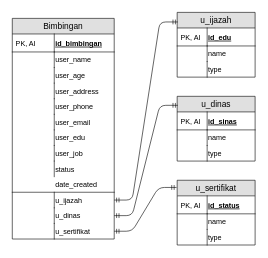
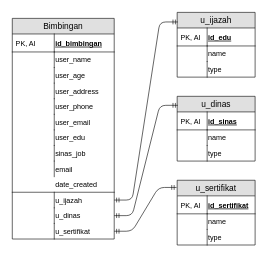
  <mxCell id="0" />
  <mxCell id="1" parent="0" />
  <mxCell id="2" value="Bimbingan" style="swimlane;fontStyle=0;childLayout=stackLayout;horizontal=1;startSize=26;fillColor=#e0e0e0;horizontalStack=0;resizeParent=1;resizeParentMax=0;resizeLast=0;collapsible=1;marginBottom=0;swimlaneFillColor=#ffffff;align=center;fontSize=14;" vertex="1" parent="1"><mxGeometry x="20" y="30" width="170" height="368" as="geometry" /></mxCell>
  <mxCell id="3" value="id_bimbingan" style="shape=partialRectangle;top=0;left=0;right=0;bottom=1;align=left;verticalAlign=middle;fillColor=none;spacingLeft=70;spacingRight=4;overflow=hidden;rotatable=0;points=[[0,0.5],[1,0.5]];portConstraint=eastwest;dropTarget=0;fontStyle=5;fontSize=12;part=1;" vertex="1" parent="2"><mxGeometry y="26" width="170" height="30" as="geometry" /></mxCell>
  <mxCell id="4" value="PK, AI" style="shape=partialRectangle;top=0;left=0;bottom=0;fillColor=none;align=left;verticalAlign=middle;spacingLeft=4;spacingRight=4;overflow=hidden;rotatable=0;points=[];portConstraint=eastwest;part=1;fontSize=12;" vertex="1" connectable="0" parent="3"><mxGeometry width="70" height="30" as="geometry" /></mxCell>
  <mxCell id="5" value="user_name" style="shape=partialRectangle;top=0;left=0;right=0;bottom=0;align=left;verticalAlign=top;fillColor=none;spacingLeft=70;spacingRight=4;overflow=hidden;rotatable=0;points=[[0,0.5],[1,0.5]];portConstraint=eastwest;dropTarget=0;fontSize=12;" vertex="1" parent="2"><mxGeometry y="56" width="170" height="26" as="geometry" /></mxCell>
  <mxCell id="6" value="" style="shape=partialRectangle;top=0;left=0;bottom=0;fillColor=none;align=left;verticalAlign=top;spacingLeft=4;spacingRight=4;overflow=hidden;rotatable=0;points=[];portConstraint=eastwest;part=1;fontSize=12;" vertex="1" connectable="0" parent="5"><mxGeometry width="70" height="26" as="geometry" /></mxCell>
  <mxCell id="7" value="user_age" style="shape=partialRectangle;top=0;left=0;right=0;bottom=0;align=left;verticalAlign=top;fillColor=none;spacingLeft=70;spacingRight=4;overflow=hidden;rotatable=0;points=[[0,0.5],[1,0.5]];portConstraint=eastwest;dropTarget=0;fontSize=12;" vertex="1" parent="2"><mxGeometry y="82" width="170" height="26" as="geometry" /></mxCell>
  <mxCell id="8" value="" style="shape=partialRectangle;top=0;left=0;bottom=0;fillColor=none;align=left;verticalAlign=top;spacingLeft=4;spacingRight=4;overflow=hidden;rotatable=0;points=[];portConstraint=eastwest;part=1;fontSize=12;" vertex="1" connectable="0" parent="7"><mxGeometry width="70" height="26" as="geometry" /></mxCell>
  <mxCell id="9" value="user_address" style="shape=partialRectangle;top=0;left=0;right=0;bottom=0;align=left;verticalAlign=top;fillColor=none;spacingLeft=70;spacingRight=4;overflow=hidden;rotatable=0;points=[[0,0.5],[1,0.5]];portConstraint=eastwest;dropTarget=0;fontSize=12;" vertex="1" parent="2"><mxGeometry y="108" width="170" height="26" as="geometry" /></mxCell>
  <mxCell id="10" value="" style="shape=partialRectangle;top=0;left=0;bottom=0;fillColor=none;align=left;verticalAlign=top;spacingLeft=4;spacingRight=4;overflow=hidden;rotatable=0;points=[];portConstraint=eastwest;part=1;fontSize=12;" vertex="1" connectable="0" parent="9"><mxGeometry width="70" height="26" as="geometry" /></mxCell>
  <mxCell id="11" value="user_phone" style="shape=partialRectangle;top=0;left=0;right=0;bottom=0;align=left;verticalAlign=top;fillColor=none;spacingLeft=70;spacingRight=4;overflow=hidden;rotatable=0;points=[[0,0.5],[1,0.5]];portConstraint=eastwest;dropTarget=0;fontSize=12;" vertex="1" parent="2"><mxGeometry y="134" width="170" height="26" as="geometry" /></mxCell>
  <mxCell id="12" value="" style="shape=partialRectangle;top=0;left=0;bottom=0;fillColor=none;align=left;verticalAlign=top;spacingLeft=4;spacingRight=4;overflow=hidden;rotatable=0;points=[];portConstraint=eastwest;part=1;fontSize=12;" vertex="1" connectable="0" parent="11"><mxGeometry width="70" height="26" as="geometry" /></mxCell>
  <mxCell id="13" value="user_email" style="shape=partialRectangle;top=0;left=0;right=0;bottom=0;align=left;verticalAlign=top;fillColor=none;spacingLeft=70;spacingRight=4;overflow=hidden;rotatable=0;points=[[0,0.5],[1,0.5]];portConstraint=eastwest;dropTarget=0;fontSize=12;" vertex="1" parent="2"><mxGeometry y="160" width="170" height="26" as="geometry" /></mxCell>
  <mxCell id="14" value="" style="shape=partialRectangle;top=0;left=0;bottom=0;fillColor=none;align=left;verticalAlign=top;spacingLeft=4;spacingRight=4;overflow=hidden;rotatable=0;points=[];portConstraint=eastwest;part=1;fontSize=12;" vertex="1" connectable="0" parent="13"><mxGeometry width="70" height="26" as="geometry" /></mxCell>
  <mxCell id="15" value="user_edu" style="shape=partialRectangle;top=0;left=0;right=0;bottom=0;align=left;verticalAlign=top;fillColor=none;spacingLeft=70;spacingRight=4;overflow=hidden;rotatable=0;points=[[0,0.5],[1,0.5]];portConstraint=eastwest;dropTarget=0;fontSize=12;" vertex="1" parent="2"><mxGeometry y="186" width="170" height="26" as="geometry" /></mxCell>
  <mxCell id="16" value="" style="shape=partialRectangle;top=0;left=0;bottom=0;fillColor=none;align=left;verticalAlign=top;spacingLeft=4;spacingRight=4;overflow=hidden;rotatable=0;points=[];portConstraint=eastwest;part=1;fontSize=12;" vertex="1" connectable="0" parent="15"><mxGeometry width="70" height="26" as="geometry" /></mxCell>
- <mxCell id="17" value="user_job" style="shape=partialRectangle;top=0;left=0;right=0;bottom=0;align=left;verticalAlign=top;fillColor=none;spacingLeft=70;spacingRight=4;overflow=hidden;rotatable=0;points=[[0,0.5],[1,0.5]];portConstraint=eastwest;dropTarget=0;fontSize=12;" vertex="1" parent="2"><mxGeometry y="212" width="170" height="26" as="geometry" /></mxCell>
+ <mxCell id="17" value="sinas_job" style="shape=partialRectangle;top=0;left=0;right=0;bottom=0;align=left;verticalAlign=top;fillColor=none;spacingLeft=70;spacingRight=4;overflow=hidden;rotatable=0;points=[[0,0.5],[1,0.5]];portConstraint=eastwest;dropTarget=0;fontSize=12;" vertex="1" parent="2"><mxGeometry y="212" width="170" height="26" as="geometry" /></mxCell>
  <mxCell id="18" value="" style="shape=partialRectangle;top=0;left=0;bottom=0;fillColor=none;align=left;verticalAlign=top;spacingLeft=4;spacingRight=4;overflow=hidden;rotatable=0;points=[];portConstraint=eastwest;part=1;fontSize=12;" vertex="1" connectable="0" parent="17"><mxGeometry width="70" height="26" as="geometry" /></mxCell>
- <mxCell id="19" value="status" style="shape=partialRectangle;top=0;left=0;right=0;bottom=0;align=left;verticalAlign=top;fillColor=none;spacingLeft=70;spacingRight=4;overflow=hidden;rotatable=0;points=[[0,0.5],[1,0.5]];portConstraint=eastwest;dropTarget=0;fontSize=12;" vertex="1" parent="2"><mxGeometry y="238" width="170" height="26" as="geometry" /></mxCell>
+ <mxCell id="19" value="email" style="shape=partialRectangle;top=0;left=0;right=0;bottom=0;align=left;verticalAlign=top;fillColor=none;spacingLeft=70;spacingRight=4;overflow=hidden;rotatable=0;points=[[0,0.5],[1,0.5]];portConstraint=eastwest;dropTarget=0;fontSize=12;" vertex="1" parent="2"><mxGeometry y="238" width="170" height="26" as="geometry" /></mxCell>
  <mxCell id="20" value="" style="shape=partialRectangle;top=0;left=0;bottom=0;fillColor=none;align=left;verticalAlign=top;spacingLeft=4;spacingRight=4;overflow=hidden;rotatable=0;points=[];portConstraint=eastwest;part=1;fontSize=12;" vertex="1" connectable="0" parent="19"><mxGeometry width="70" height="26" as="geometry" /></mxCell>
  <mxCell id="21" value="date_created" style="shape=partialRectangle;top=0;left=0;right=0;bottom=0;align=left;verticalAlign=top;fillColor=none;spacingLeft=70;spacingRight=4;overflow=hidden;rotatable=0;points=[[0,0.5],[1,0.5]];portConstraint=eastwest;dropTarget=0;fontSize=12;" vertex="1" parent="2"><mxGeometry y="264" width="170" height="26" as="geometry" /></mxCell>
  <mxCell id="22" value="u_ijazah" style="shape=partialRectangle;top=1;left=0;right=0;bottom=0;align=left;verticalAlign=middle;fillColor=none;spacingLeft=70;spacingRight=4;overflow=hidden;rotatable=0;points=[[0,0.5],[1,0.5]];portConstraint=eastwest;dropTarget=0;fontSize=12;part=0;" vertex="1" parent="2"><mxGeometry y="290" width="170" height="26" as="geometry" /></mxCell>
  <mxCell id="23" value="" style="shape=partialRectangle;top=0;left=0;bottom=0;fillColor=none;align=left;verticalAlign=top;spacingLeft=4;spacingRight=4;overflow=hidden;rotatable=0;points=[];portConstraint=eastwest;part=1;fontSize=12;" vertex="1" connectable="0" parent="22"><mxGeometry width="70" height="26" as="geometry" /></mxCell>
  <mxCell id="24" value="u_dinas" style="shape=partialRectangle;top=0;left=0;right=0;bottom=0;align=left;verticalAlign=middle;fillColor=none;spacingLeft=70;spacingRight=4;overflow=hidden;rotatable=0;points=[[0,0.5],[1,0.5]];portConstraint=eastwest;dropTarget=0;fontSize=12;part=0;" vertex="1" parent="2"><mxGeometry y="316" width="170" height="26" as="geometry" /></mxCell>
  <mxCell id="25" value="" style="shape=partialRectangle;top=0;left=0;bottom=0;fillColor=none;align=left;verticalAlign=top;spacingLeft=4;spacingRight=4;overflow=hidden;rotatable=0;points=[];portConstraint=eastwest;part=1;fontSize=12;" vertex="1" connectable="0" parent="24"><mxGeometry width="70" height="26" as="geometry" /></mxCell>
  <mxCell id="26" value="u_sertifikat" style="shape=partialRectangle;top=0;left=0;right=0;bottom=0;align=left;verticalAlign=middle;fillColor=none;spacingLeft=70;spacingRight=4;overflow=hidden;rotatable=0;points=[[0,0.5],[1,0.5]];portConstraint=eastwest;dropTarget=0;fontSize=12;part=0;" vertex="1" parent="2"><mxGeometry y="342" width="170" height="26" as="geometry" /></mxCell>
  <mxCell id="27" value="" style="shape=partialRectangle;top=0;left=0;bottom=0;fillColor=none;align=left;verticalAlign=top;spacingLeft=4;spacingRight=4;overflow=hidden;rotatable=0;points=[];portConstraint=eastwest;part=1;fontSize=12;" vertex="1" connectable="0" parent="26"><mxGeometry width="70" height="26" as="geometry" /></mxCell>
  <mxCell id="28" value="u_ijazah" style="swimlane;fontStyle=0;childLayout=stackLayout;horizontal=1;startSize=26;fillColor=#e0e0e0;horizontalStack=0;resizeParent=1;resizeParentMax=0;resizeLast=0;collapsible=1;marginBottom=0;swimlaneFillColor=#ffffff;align=center;fontSize=14;html=0;" vertex="1" parent="1"><mxGeometry x="295" y="20" width="130" height="108" as="geometry" /></mxCell>
  <mxCell id="29" value="id_edu" style="shape=partialRectangle;top=0;left=0;right=0;bottom=1;align=left;verticalAlign=middle;fillColor=none;spacingLeft=50;spacingRight=4;overflow=hidden;rotatable=0;points=[[0,0.5],[1,0.5]];portConstraint=eastwest;dropTarget=0;fontStyle=5;fontSize=12;" vertex="1" parent="28"><mxGeometry y="26" width="130" height="30" as="geometry" /></mxCell>
  <mxCell id="30" value="PK, AI" style="shape=partialRectangle;top=0;left=0;bottom=0;fillColor=none;align=left;verticalAlign=middle;spacingLeft=4;spacingRight=4;overflow=hidden;rotatable=0;points=[];portConstraint=eastwest;part=1;fontSize=12;" vertex="1" connectable="0" parent="29"><mxGeometry width="50" height="30" as="geometry" /></mxCell>
  <mxCell id="31" value="name" style="shape=partialRectangle;top=0;left=0;right=0;bottom=0;align=left;verticalAlign=top;fillColor=none;spacingLeft=50;spacingRight=4;overflow=hidden;rotatable=0;points=[[0,0.5],[1,0.5]];portConstraint=eastwest;dropTarget=0;fontSize=12;" vertex="1" parent="28"><mxGeometry y="56" width="130" height="26" as="geometry" /></mxCell>
  <mxCell id="32" value="" style="shape=partialRectangle;top=0;left=0;bottom=0;fillColor=none;align=left;verticalAlign=top;spacingLeft=4;spacingRight=4;overflow=hidden;rotatable=0;points=[];portConstraint=eastwest;part=1;fontSize=12;" vertex="1" connectable="0" parent="31"><mxGeometry width="50" height="26" as="geometry" /></mxCell>
  <mxCell id="33" value="type" style="shape=partialRectangle;top=0;left=0;right=0;bottom=0;align=left;verticalAlign=top;fillColor=none;spacingLeft=50;spacingRight=4;overflow=hidden;rotatable=0;points=[[0,0.5],[1,0.5]];portConstraint=eastwest;dropTarget=0;fontSize=12;" vertex="1" parent="28"><mxGeometry y="82" width="130" height="26" as="geometry" /></mxCell>
  <mxCell id="34" value="" style="shape=partialRectangle;top=0;left=0;bottom=0;fillColor=none;align=left;verticalAlign=top;spacingLeft=4;spacingRight=4;overflow=hidden;rotatable=0;points=[];portConstraint=eastwest;part=1;fontSize=12;" vertex="1" connectable="0" parent="33"><mxGeometry width="50" height="26" as="geometry" /></mxCell>
  <mxCell id="35" value="u_dinas" style="swimlane;fontStyle=0;childLayout=stackLayout;horizontal=1;startSize=26;fillColor=#e0e0e0;horizontalStack=0;resizeParent=1;resizeParentMax=0;resizeLast=0;collapsible=1;marginBottom=0;swimlaneFillColor=#ffffff;align=center;fontSize=14;html=0;" vertex="1" parent="1"><mxGeometry x="295" y="160" width="130" height="108" as="geometry" /></mxCell>
  <mxCell id="36" value="id_sinas" style="shape=partialRectangle;top=0;left=0;right=0;bottom=1;align=left;verticalAlign=middle;fillColor=none;spacingLeft=50;spacingRight=4;overflow=hidden;rotatable=0;points=[[0,0.5],[1,0.5]];portConstraint=eastwest;dropTarget=0;fontStyle=5;fontSize=12;" vertex="1" parent="35"><mxGeometry y="26" width="130" height="30" as="geometry" /></mxCell>
  <mxCell id="37" value="PK, AI" style="shape=partialRectangle;top=0;left=0;bottom=0;fillColor=none;align=left;verticalAlign=middle;spacingLeft=4;spacingRight=4;overflow=hidden;rotatable=0;points=[];portConstraint=eastwest;part=1;fontSize=12;" vertex="1" connectable="0" parent="36"><mxGeometry width="50" height="30" as="geometry" /></mxCell>
  <mxCell id="38" value="name" style="shape=partialRectangle;top=0;left=0;right=0;bottom=0;align=left;verticalAlign=top;fillColor=none;spacingLeft=50;spacingRight=4;overflow=hidden;rotatable=0;points=[[0,0.5],[1,0.5]];portConstraint=eastwest;dropTarget=0;fontSize=12;" vertex="1" parent="35"><mxGeometry y="56" width="130" height="26" as="geometry" /></mxCell>
  <mxCell id="39" value="" style="shape=partialRectangle;top=0;left=0;bottom=0;fillColor=none;align=left;verticalAlign=top;spacingLeft=4;spacingRight=4;overflow=hidden;rotatable=0;points=[];portConstraint=eastwest;part=1;fontSize=12;" vertex="1" connectable="0" parent="38"><mxGeometry width="50" height="26" as="geometry" /></mxCell>
  <mxCell id="40" value="type" style="shape=partialRectangle;top=0;left=0;right=0;bottom=0;align=left;verticalAlign=top;fillColor=none;spacingLeft=50;spacingRight=4;overflow=hidden;rotatable=0;points=[[0,0.5],[1,0.5]];portConstraint=eastwest;dropTarget=0;fontSize=12;" vertex="1" parent="35"><mxGeometry y="82" width="130" height="26" as="geometry" /></mxCell>
  <mxCell id="41" value="" style="shape=partialRectangle;top=0;left=0;bottom=0;fillColor=none;align=left;verticalAlign=top;spacingLeft=4;spacingRight=4;overflow=hidden;rotatable=0;points=[];portConstraint=eastwest;part=1;fontSize=12;" vertex="1" connectable="0" parent="40"><mxGeometry width="50" height="26" as="geometry" /></mxCell>
  <mxCell id="42" value="u_sertifikat" style="swimlane;fontStyle=0;childLayout=stackLayout;horizontal=1;startSize=26;fillColor=#e0e0e0;horizontalStack=0;resizeParent=1;resizeParentMax=0;resizeLast=0;collapsible=1;marginBottom=0;swimlaneFillColor=#ffffff;align=center;fontSize=14;html=0;" vertex="1" parent="1"><mxGeometry x="295" y="300" width="130" height="108" as="geometry" /></mxCell>
- <mxCell id="43" value="id_status" style="shape=partialRectangle;top=0;left=0;right=0;bottom=1;align=left;verticalAlign=middle;fillColor=none;spacingLeft=50;spacingRight=4;overflow=hidden;rotatable=0;points=[[0,0.5],[1,0.5]];portConstraint=eastwest;dropTarget=0;fontStyle=5;fontSize=12;" vertex="1" parent="42"><mxGeometry y="26" width="130" height="30" as="geometry" /></mxCell>
+ <mxCell id="43" value="id_sertifikat" style="shape=partialRectangle;top=0;left=0;right=0;bottom=1;align=left;verticalAlign=middle;fillColor=none;spacingLeft=50;spacingRight=4;overflow=hidden;rotatable=0;points=[[0,0.5],[1,0.5]];portConstraint=eastwest;dropTarget=0;fontStyle=5;fontSize=12;" vertex="1" parent="42"><mxGeometry y="26" width="130" height="30" as="geometry" /></mxCell>
  <mxCell id="44" value="PK, AI" style="shape=partialRectangle;top=0;left=0;bottom=0;fillColor=none;align=left;verticalAlign=middle;spacingLeft=4;spacingRight=4;overflow=hidden;rotatable=0;points=[];portConstraint=eastwest;part=1;fontSize=12;" vertex="1" connectable="0" parent="43"><mxGeometry width="50" height="30" as="geometry" /></mxCell>
  <mxCell id="45" value="name" style="shape=partialRectangle;top=0;left=0;right=0;bottom=0;align=left;verticalAlign=top;fillColor=none;spacingLeft=50;spacingRight=4;overflow=hidden;rotatable=0;points=[[0,0.5],[1,0.5]];portConstraint=eastwest;dropTarget=0;fontSize=12;" vertex="1" parent="42"><mxGeometry y="56" width="130" height="26" as="geometry" /></mxCell>
  <mxCell id="46" value="" style="shape=partialRectangle;top=0;left=0;bottom=0;fillColor=none;align=left;verticalAlign=top;spacingLeft=4;spacingRight=4;overflow=hidden;rotatable=0;points=[];portConstraint=eastwest;part=1;fontSize=12;" vertex="1" connectable="0" parent="45"><mxGeometry width="50" height="26" as="geometry" /></mxCell>
  <mxCell id="47" value="type" style="shape=partialRectangle;top=0;left=0;right=0;bottom=0;align=left;verticalAlign=top;fillColor=none;spacingLeft=50;spacingRight=4;overflow=hidden;rotatable=0;points=[[0,0.5],[1,0.5]];portConstraint=eastwest;dropTarget=0;fontSize=12;" vertex="1" parent="42"><mxGeometry y="82" width="130" height="26" as="geometry" /></mxCell>
  <mxCell id="48" value="" style="shape=partialRectangle;top=0;left=0;bottom=0;fillColor=none;align=left;verticalAlign=top;spacingLeft=4;spacingRight=4;overflow=hidden;rotatable=0;points=[];portConstraint=eastwest;part=1;fontSize=12;" vertex="1" connectable="0" parent="47"><mxGeometry width="50" height="26" as="geometry" /></mxCell>
  <mxCell id="49" value="" style="edgeStyle=entityRelationEdgeStyle;fontSize=12;html=1;endArrow=ERmandOne;startArrow=ERmandOne;exitX=1;exitY=0.5;exitDx=0;exitDy=0;entryX=0.008;entryY=0.148;entryDx=0;entryDy=0;entryPerimeter=0;" edge="1" parent="1" source="22" target="28"><mxGeometry width="100" height="100" relative="1" as="geometry"><mxPoint x="130" y="420" as="sourcePoint" /><mxPoint x="230" y="320" as="targetPoint" /></mxGeometry></mxCell>
  <mxCell id="50" value="" style="edgeStyle=entityRelationEdgeStyle;fontSize=12;html=1;endArrow=ERmandOne;startArrow=ERmandOne;exitX=1;exitY=0.5;exitDx=0;exitDy=0;entryX=0.008;entryY=0.139;entryDx=0;entryDy=0;entryPerimeter=0;" edge="1" parent="1" source="24" target="35"><mxGeometry width="100" height="100" relative="1" as="geometry"><mxPoint x="410" y="320" as="sourcePoint" /><mxPoint x="510" y="220" as="targetPoint" /></mxGeometry></mxCell>
  <mxCell id="51" value="" style="edgeStyle=entityRelationEdgeStyle;fontSize=12;html=1;endArrow=ERmandOne;startArrow=ERmandOne;exitX=1;exitY=0.5;exitDx=0;exitDy=0;entryX=-0.008;entryY=0.111;entryDx=0;entryDy=0;entryPerimeter=0;" edge="1" parent="1" source="26" target="42"><mxGeometry width="100" height="100" relative="1" as="geometry"><mxPoint x="80" y="560" as="sourcePoint" /><mxPoint x="180" y="460" as="targetPoint" /></mxGeometry></mxCell>
